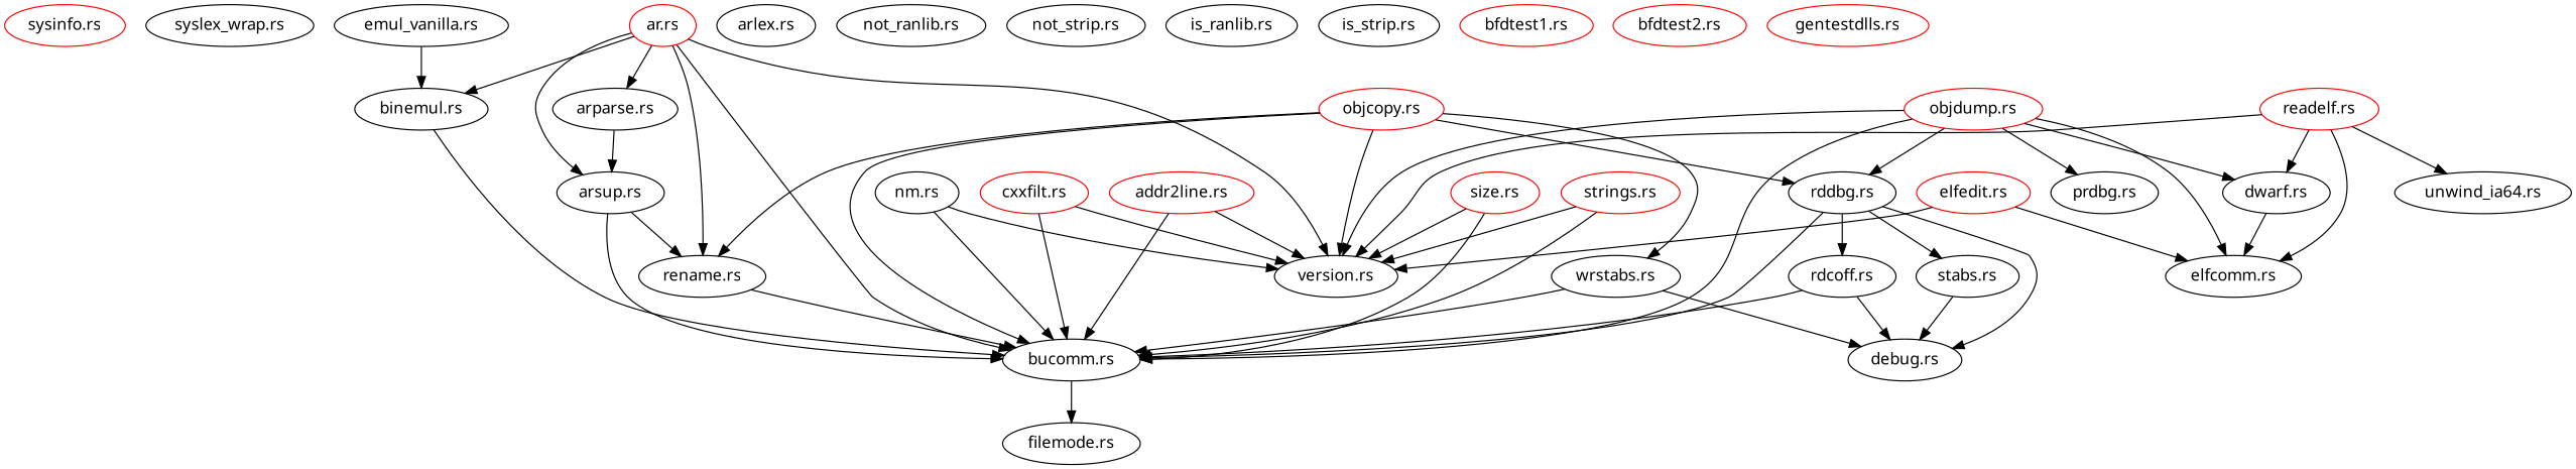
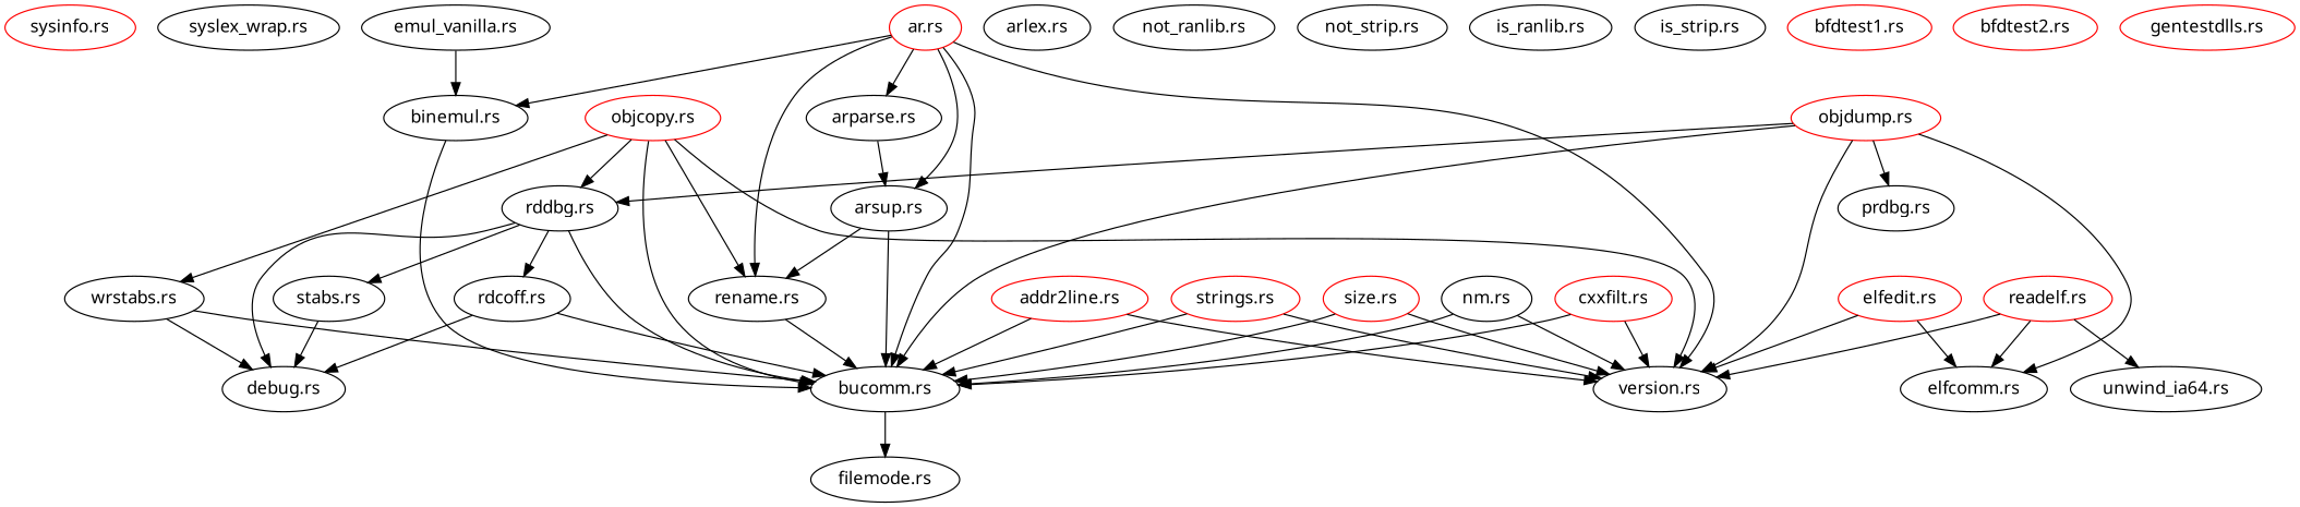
  strict digraph {
    fontname="Noto Sans"
    node [fontname="Noto Sans"]
    edge [fontname="Noto Sans"]
    n1 [color=red label="sysinfo.rs"]
    n2 [label="syslex_wrap.rs"]
    n3 [color=red label="objdump.rs"]
    n4 [label="bucomm.rs"]
    n5 [label="version.rs"]
-   n6 [label="dwarf.rs"]
    n7 [label="prdbg.rs"]
    n8 [label="elfcomm.rs"]
    n9 [label="rddbg.rs"]
    n10 [label="filemode.rs"]
    n11 [label="rdcoff.rs"]
    n12 [label="debug.rs"]
    n13 [label="stabs.rs"]
    n14 [label="arlex.rs"]
    n15 [label="arparse.rs"]
    n16 [label="arsup.rs"]
    n17 [label="rename.rs"]
    n18 [color=red label="size.rs"]
    n19 [label="emul_vanilla.rs"]
    n20 [label="binemul.rs"]
    n21 [color=red label="strings.rs"]
    n22 [label="not_ranlib.rs"]
    n23 [color=red label="ar.rs"]
    n24 [label="not_strip.rs"]
    n25 [color=red label="elfedit.rs"]
    n26 [label="wrstabs.rs"]
    n27 [label="is_ranlib.rs"]
    n28 [color=black label="nm.rs"]
    n29 [label="is_strip.rs"]
    n30 [color=red label="readelf.rs"]
    n31 [label="unwind_ia64.rs"]
    n32 [color=red label="cxxfilt.rs"]
    n33 [color=red label="bfdtest1.rs"]
    n34 [color=red label="bfdtest2.rs"]
    n35 [color=red label="addr2line.rs"]
    n36 [color=red label="objcopy.rs"]
    n37 [color=red label="gentestdlls.rs"]
    n3 -> n4
    n3 -> n5
-   n3 -> n6
    n3 -> n7
    n3 -> n8
    n3 -> n9
    n4 -> n10
-   n6 -> n8
    n9 -> n4
    n9 -> n11
    n9 -> n12
    n9 -> n13
    n11 -> n4
    n11 -> n12
    n13 -> n12
    n15 -> n16
    n16 -> n4
    n16 -> n17
    n17 -> n4
    n18 -> n4
    n18 -> n5
    n19 -> n20
    n20 -> n4
    n21 -> n4
    n21 -> n5
    n23 -> n4
    n23 -> n5
    n23 -> n15
    n23 -> n16
    n23 -> n17
    n23 -> n20
    n25 -> n5
    n25 -> n8
    n26 -> n4
    n26 -> n12
    n28 -> n4
    n28 -> n5
    n30 -> n5
-   n30 -> n6
    n30 -> n8
    n30 -> n31
    n32 -> n4
    n32 -> n5
    n35 -> n4
    n35 -> n5
    n36 -> n4
    n36 -> n5
    n36 -> n9
    n36 -> n17
    n36 -> n26
  }
